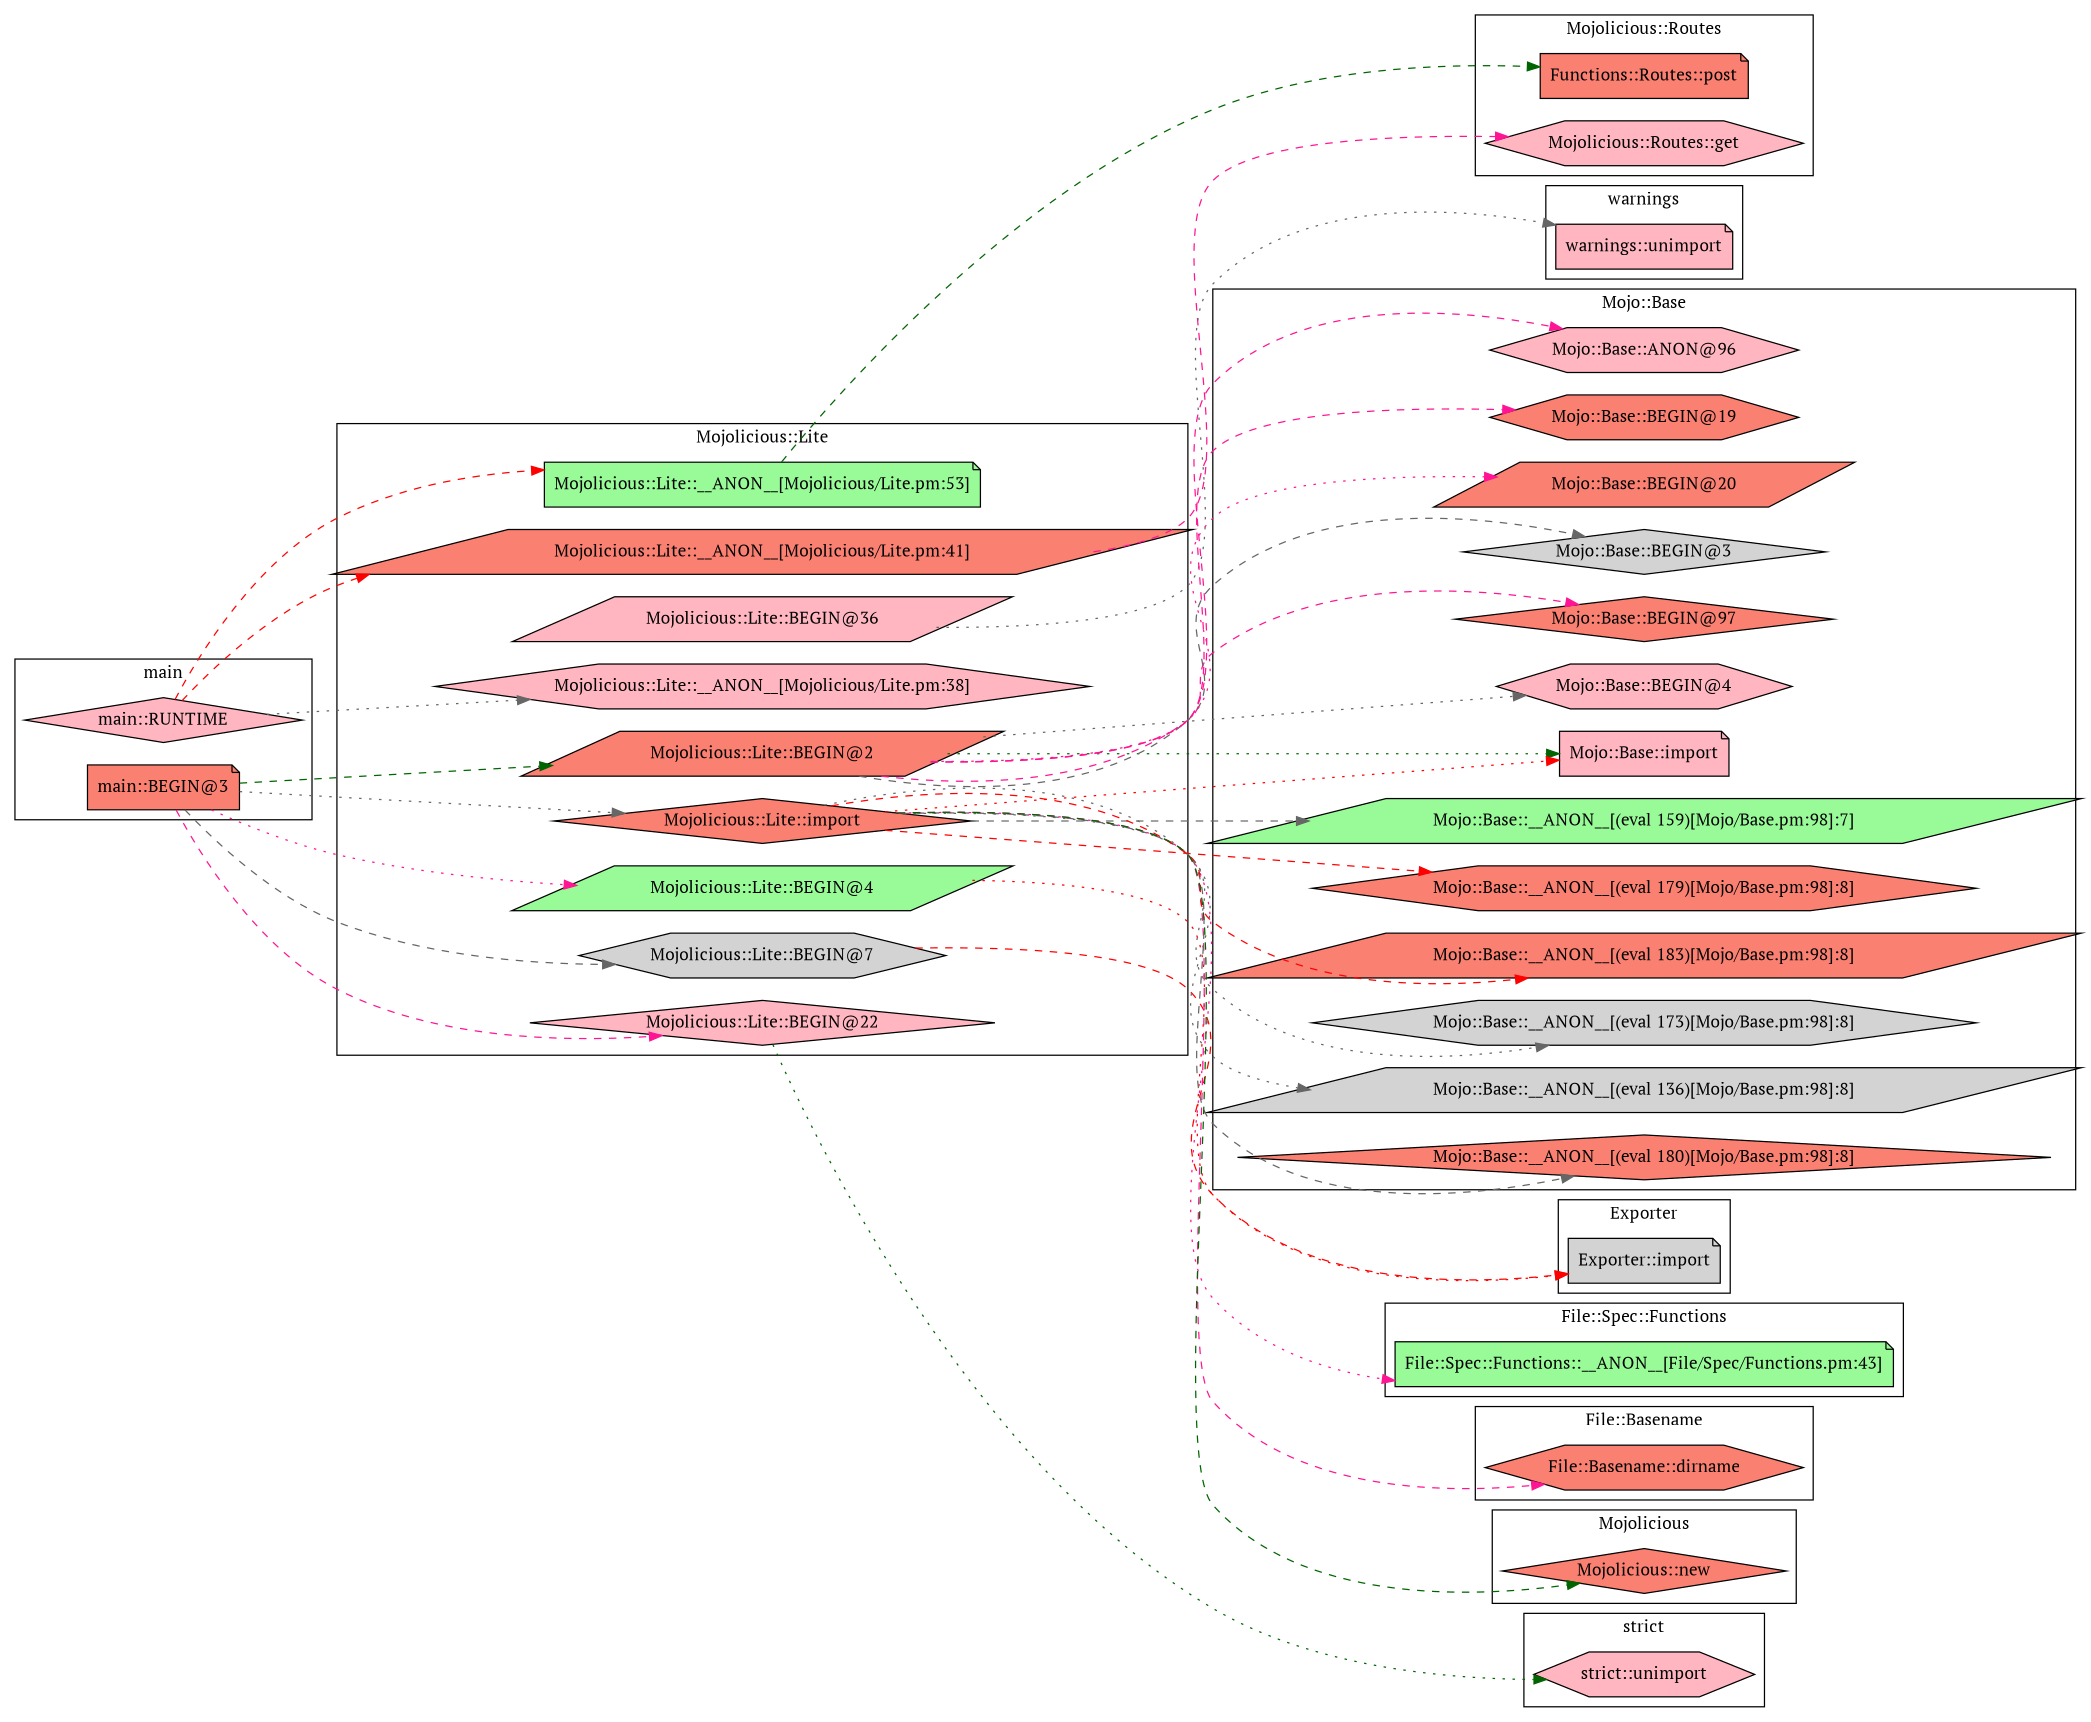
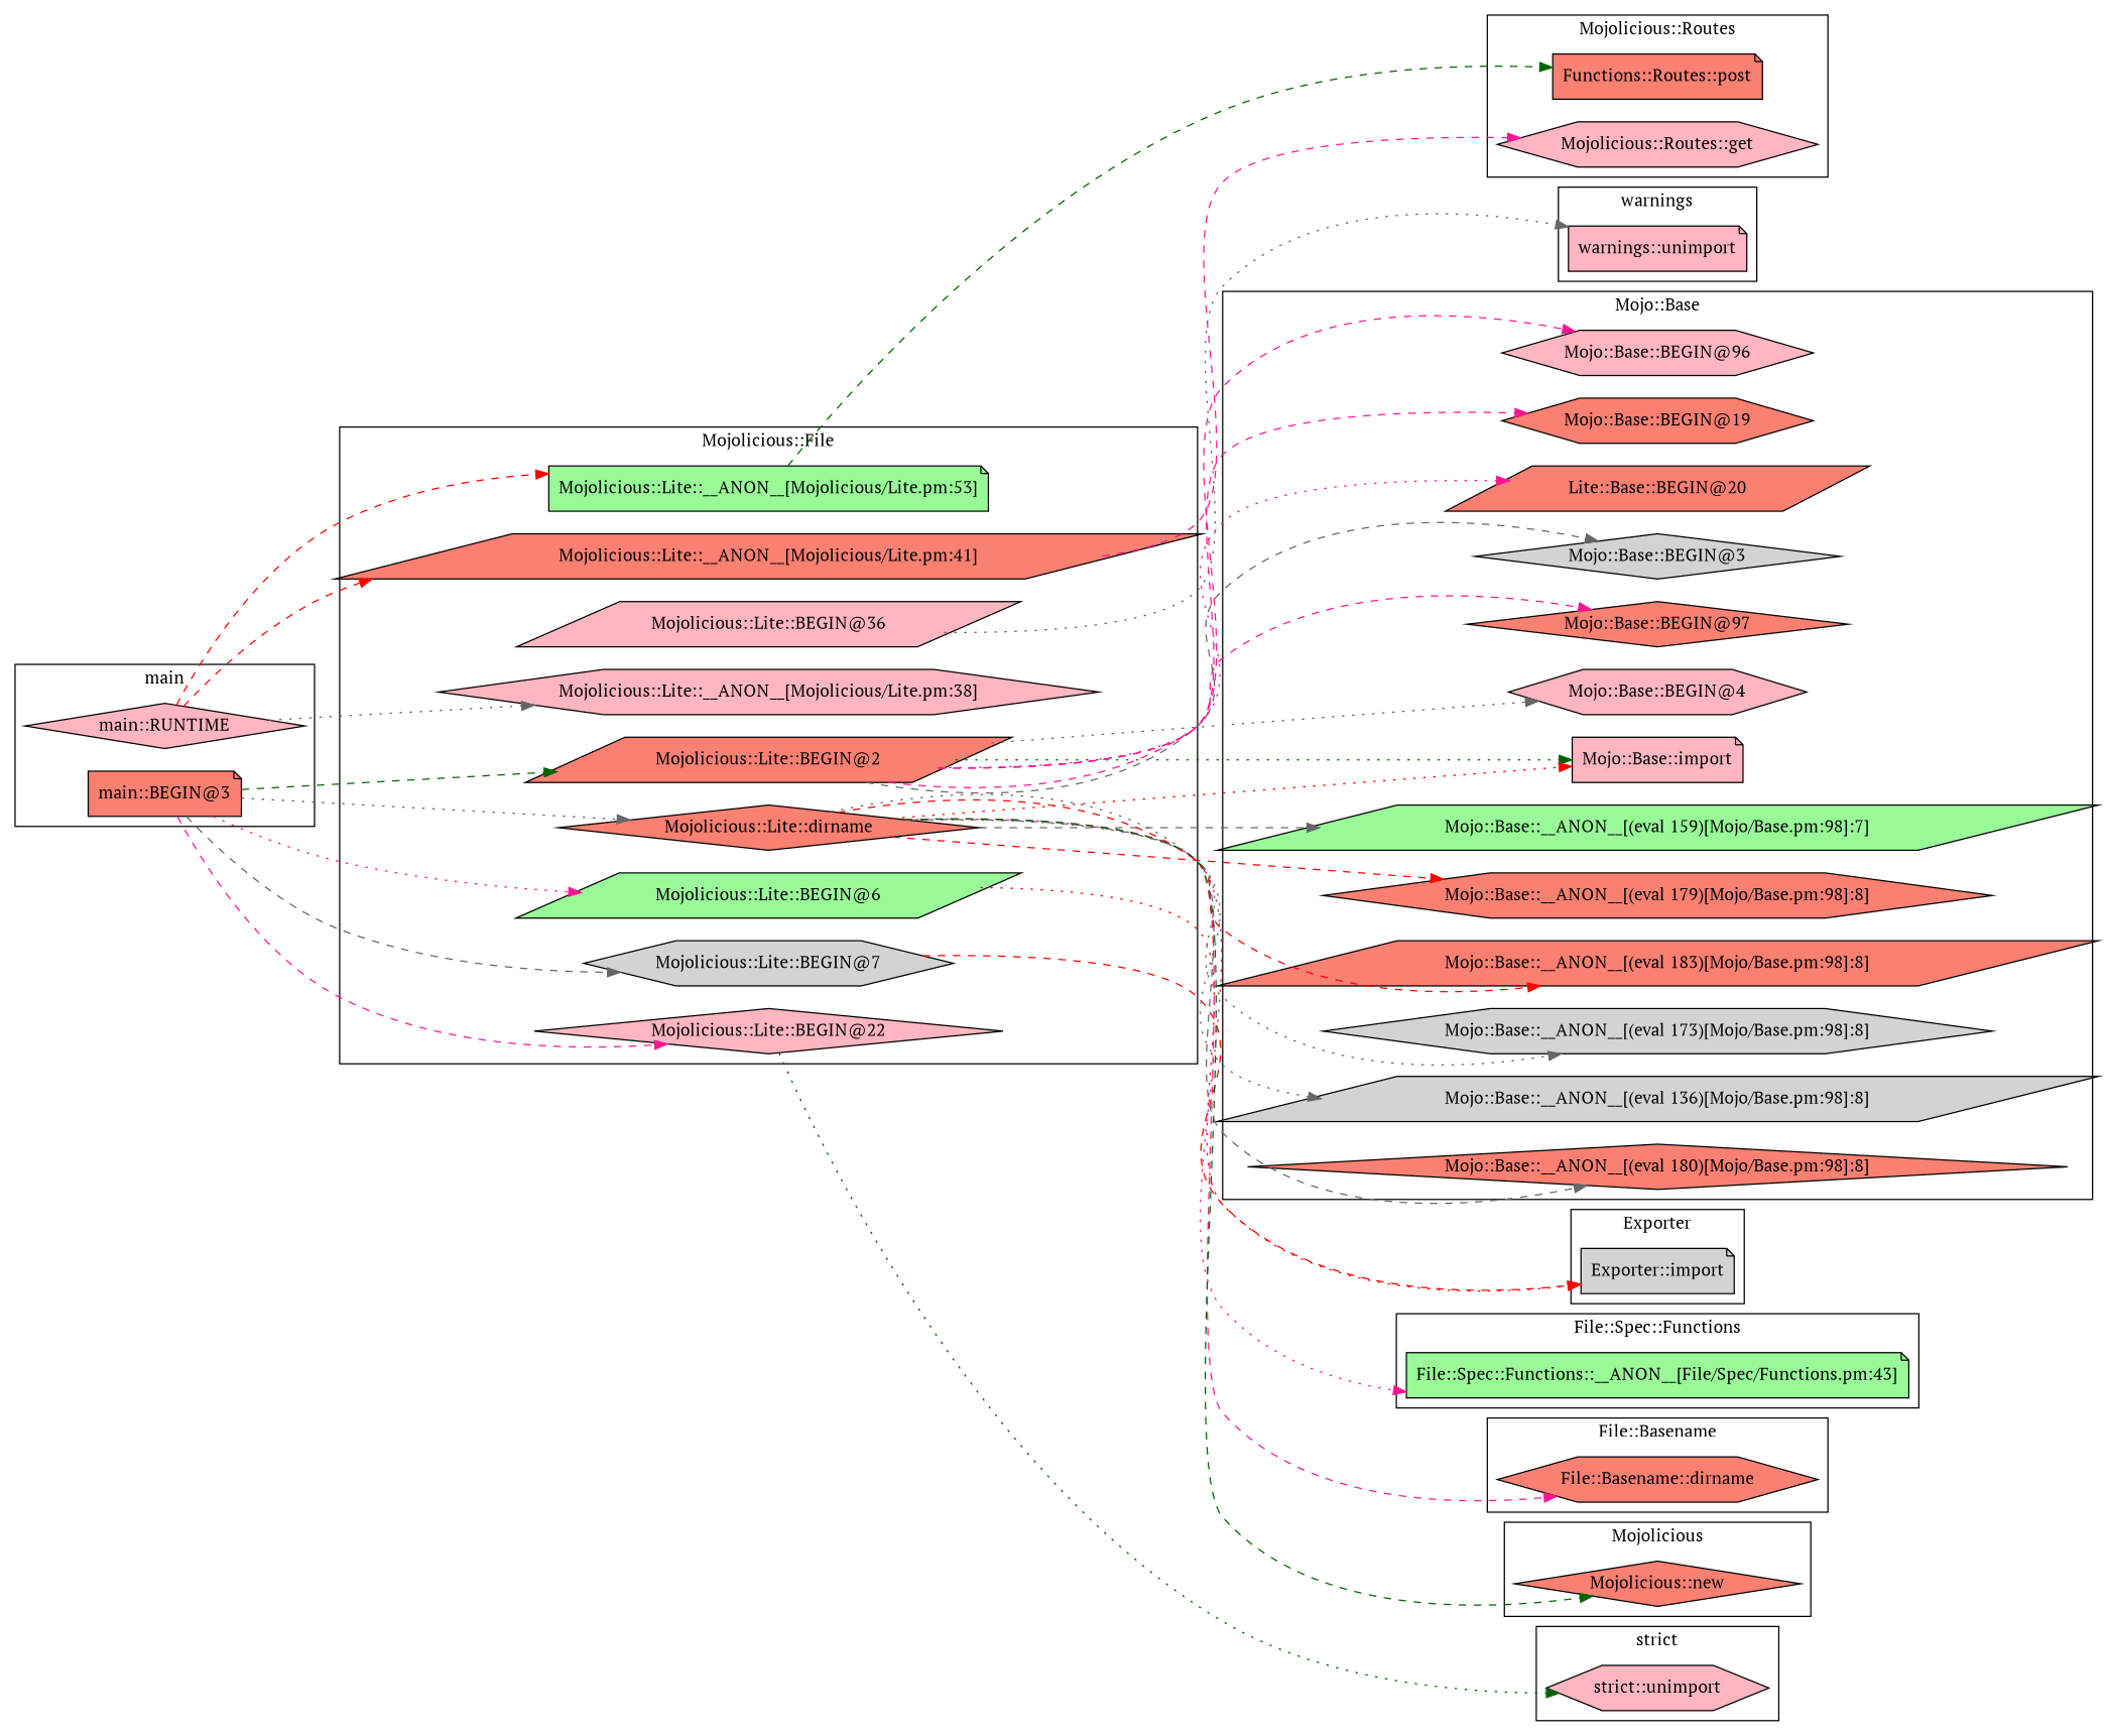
  digraph {
    fontname="PT Serif"
    rankdir=LR
    node [fillcolor=salmon fontname="PT Serif" shape=hexagon style=filled]
    edge [color=gray40 fontname="PT Serif" style=dashed]
    n1 [label="Functions::Routes::post" shape=note]
    "Mojolicious::Routes::get" [fillcolor=lightpink]
    "warnings::unimport" [fillcolor=lightpink shape=note]
    "strict::unimport" [fillcolor=lightpink]
    "File::Spec::Functions::__ANON__[File/Spec/Functions.pm:43]" [fillcolor=palegreen shape=note]
    "Exporter::import" [fillcolor=lightgrey shape=note]
    "File::Basename::dirname"
    "Mojo::Base::BEGIN@97" [shape=diamond]
    "Mojo::Base::BEGIN@4" [fillcolor=lightpink]
    "Mojo::Base::__ANON__[(eval 136)[Mojo/Base.pm:98]:8]" [fillcolor=lightgrey shape=parallelogram]
    "Mojo::Base::__ANON__[(eval 180)[Mojo/Base.pm:98]:8]" [shape=diamond]
    "Mojo::Base::import" [fillcolor=lightpink shape=note]
    "Mojo::Base::BEGIN@3" [fillcolor=lightgrey shape=diamond]
-   "Mojo::Base::BEGIN@96" [fillcolor=lightpink label="Mojo::Base::ANON@96"]
+   "Mojo::Base::BEGIN@96" [fillcolor=lightpink]
    "Mojo::Base::__ANON__[(eval 159)[Mojo/Base.pm:98]:7]" [fillcolor=palegreen shape=parallelogram]
    "Mojo::Base::__ANON__[(eval 179)[Mojo/Base.pm:98]:8]"
    "Mojo::Base::__ANON__[(eval 183)[Mojo/Base.pm:98]:8]" [shape=parallelogram]
-   "Mojo::Base::BEGIN@20" [shape=parallelogram]
+   "Mojo::Base::BEGIN@20" [shape=parallelogram label="Lite::Base::BEGIN@20"]
    "Mojo::Base::BEGIN@19"
    "Mojo::Base::__ANON__[(eval 173)[Mojo/Base.pm:98]:8]" [fillcolor=lightgrey]
    "main::BEGIN@3" [shape=note]
    "main::RUNTIME" [fillcolor=lightpink shape=diamond]
    "Mojolicious::Lite::__ANON__[Mojolicious/Lite.pm:41]" [shape=parallelogram]
    "Mojolicious::Lite::BEGIN@36" [fillcolor=lightpink shape=parallelogram]
    "Mojolicious::Lite::BEGIN@2" [shape=parallelogram]
    "Mojolicious::Lite::__ANON__[Mojolicious/Lite.pm:53]" [fillcolor=palegreen shape=note]
    "Mojolicious::Lite::__ANON__[Mojolicious/Lite.pm:38]" [fillcolor=lightpink]
    "Mojolicious::Lite::BEGIN@7" [fillcolor=lightgrey]
-   "Mojolicious::Lite::BEGIN@6" [fillcolor=palegreen shape=parallelogram label="Mojolicious::Lite::BEGIN@4"]
-   "Mojolicious::Lite::import" [shape=diamond]
+   "Mojolicious::Lite::BEGIN@6" [fillcolor=palegreen shape=parallelogram]
+   "Mojolicious::Lite::import" [shape=diamond label="Mojolicious::Lite::dirname"]
    "Mojolicious::Lite::BEGIN@22" [fillcolor=lightpink shape=diamond]
    "Mojolicious::new" [shape=diamond]
    subgraph cluster_1 {
      label="Mojolicious::Routes"
      n1
      "Mojolicious::Routes::get"
    }
    subgraph cluster_2 {
      label=warnings
      "warnings::unimport"
    }
    subgraph cluster_3 {
      label="strict"
      "strict::unimport"
    }
    subgraph cluster_4 {
      label="File::Spec::Functions"
      "File::Spec::Functions::__ANON__[File/Spec/Functions.pm:43]"
    }
    subgraph cluster_5 {
      label=Exporter
      "Exporter::import"
    }
    subgraph cluster_6 {
      label="File::Basename"
      "File::Basename::dirname"
    }
    subgraph cluster_7 {
      label="Mojo::Base"
      "Mojo::Base::BEGIN@97"
      "Mojo::Base::BEGIN@4"
      "Mojo::Base::__ANON__[(eval 136)[Mojo/Base.pm:98]:8]"
      "Mojo::Base::__ANON__[(eval 180)[Mojo/Base.pm:98]:8]"
      "Mojo::Base::import"
      "Mojo::Base::BEGIN@3"
      "Mojo::Base::BEGIN@96"
      "Mojo::Base::__ANON__[(eval 159)[Mojo/Base.pm:98]:7]"
      "Mojo::Base::__ANON__[(eval 179)[Mojo/Base.pm:98]:8]"
      "Mojo::Base::__ANON__[(eval 183)[Mojo/Base.pm:98]:8]"
      "Mojo::Base::BEGIN@20"
      "Mojo::Base::BEGIN@19"
      "Mojo::Base::__ANON__[(eval 173)[Mojo/Base.pm:98]:8]"
    }
    subgraph cluster_8 {
      label=main
      "main::BEGIN@3"
      "main::RUNTIME"
    }
    subgraph cluster_9 {
-     label="Mojolicious::Lite"
+     label="Mojolicious::File"
      "Mojolicious::Lite::__ANON__[Mojolicious/Lite.pm:41]"
      "Mojolicious::Lite::BEGIN@36"
      "Mojolicious::Lite::BEGIN@2"
      "Mojolicious::Lite::__ANON__[Mojolicious/Lite.pm:53]"
      "Mojolicious::Lite::__ANON__[Mojolicious/Lite.pm:38]"
      "Mojolicious::Lite::BEGIN@7"
      "Mojolicious::Lite::BEGIN@6"
      "Mojolicious::Lite::import"
      "Mojolicious::Lite::BEGIN@22"
    }
    subgraph cluster_10 {
      label=Mojolicious
      "Mojolicious::new"
    }
    "main::BEGIN@3" -> "Mojolicious::Lite::BEGIN@2" [color=darkgreen]
    "main::BEGIN@3" -> "Mojolicious::Lite::BEGIN@7"
    "main::BEGIN@3" -> "Mojolicious::Lite::BEGIN@6" [color=deeppink style=dotted]
    "main::BEGIN@3" -> "Mojolicious::Lite::import" [style=dotted]
    "main::BEGIN@3" -> "Mojolicious::Lite::BEGIN@22" [color=deeppink]
    "main::RUNTIME" -> "Mojolicious::Lite::__ANON__[Mojolicious/Lite.pm:41]" [color=red]
    "main::RUNTIME" -> "Mojolicious::Lite::__ANON__[Mojolicious/Lite.pm:53]" [color=red]
    "main::RUNTIME" -> "Mojolicious::Lite::__ANON__[Mojolicious/Lite.pm:38]" [style=dotted]
    "Mojolicious::Lite::__ANON__[Mojolicious/Lite.pm:41]" -> "Mojolicious::Routes::get" [color=deeppink]
    "Mojolicious::Lite::BEGIN@36" -> "warnings::unimport" [style=dotted]
    "Mojolicious::Lite::BEGIN@2" -> "Mojo::Base::BEGIN@97" [color=deeppink]
    "Mojolicious::Lite::BEGIN@2" -> "Mojo::Base::BEGIN@4" [style=dotted]
    "Mojolicious::Lite::BEGIN@2" -> "Mojo::Base::import" [color=darkgreen style=dotted]
    "Mojolicious::Lite::BEGIN@2" -> "Mojo::Base::BEGIN@3"
    "Mojolicious::Lite::BEGIN@2" -> "Mojo::Base::BEGIN@96" [color=deeppink]
    "Mojolicious::Lite::BEGIN@2" -> "Mojo::Base::BEGIN@20" [color=deeppink style=dotted]
    "Mojolicious::Lite::BEGIN@2" -> "Mojo::Base::BEGIN@19" [color=deeppink]
    "Mojolicious::Lite::__ANON__[Mojolicious/Lite.pm:53]" -> n1 [color=darkgreen]
    "Mojolicious::Lite::BEGIN@7" -> "Exporter::import" [color=red]
    "Mojolicious::Lite::BEGIN@6" -> "Exporter::import" [color=red style=dotted]
    "Mojolicious::Lite::import" -> "File::Spec::Functions::__ANON__[File/Spec/Functions.pm:43]" [color=deeppink style=dotted]
    "Mojolicious::Lite::import" -> "File::Basename::dirname" [color=deeppink]
    "Mojolicious::Lite::import" -> "Mojo::Base::__ANON__[(eval 136)[Mojo/Base.pm:98]:8]" [style=dotted]
    "Mojolicious::Lite::import" -> "Mojo::Base::__ANON__[(eval 180)[Mojo/Base.pm:98]:8]"
    "Mojolicious::Lite::import" -> "Mojo::Base::import" [color=red style=dotted]
    "Mojolicious::Lite::import" -> "Mojo::Base::__ANON__[(eval 159)[Mojo/Base.pm:98]:7]"
    "Mojolicious::Lite::import" -> "Mojo::Base::__ANON__[(eval 179)[Mojo/Base.pm:98]:8]" [color=red]
    "Mojolicious::Lite::import" -> "Mojo::Base::__ANON__[(eval 183)[Mojo/Base.pm:98]:8]" [color=red]
    "Mojolicious::Lite::import" -> "Mojo::Base::__ANON__[(eval 173)[Mojo/Base.pm:98]:8]" [style=dotted]
    "Mojolicious::Lite::import" -> "Mojolicious::new" [color=darkgreen]
    "Mojolicious::Lite::BEGIN@22" -> "strict::unimport" [color=darkgreen style=dotted]
  }
